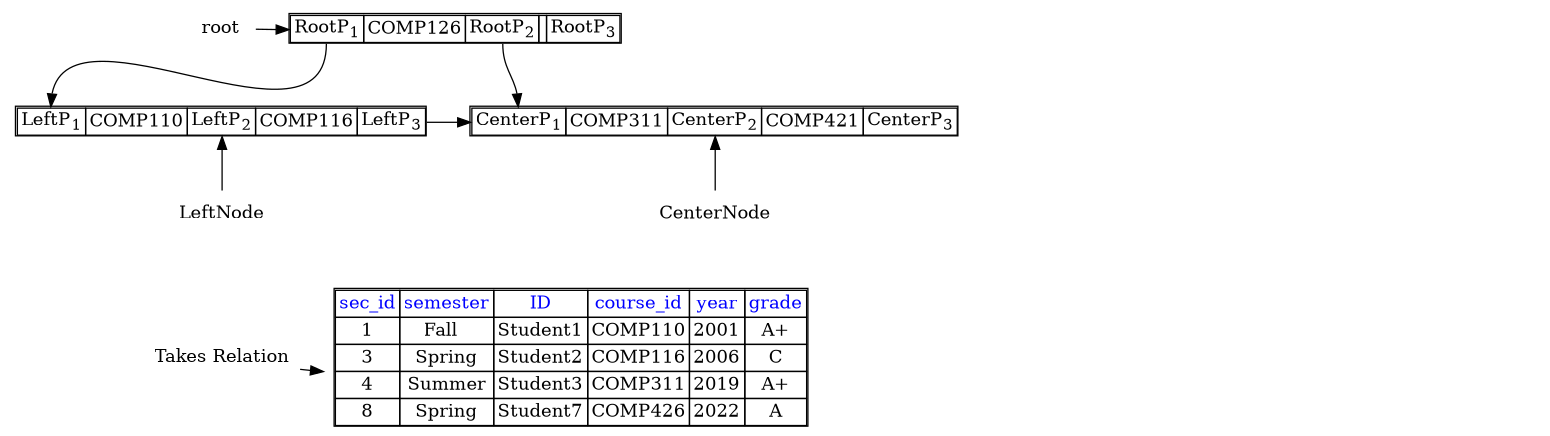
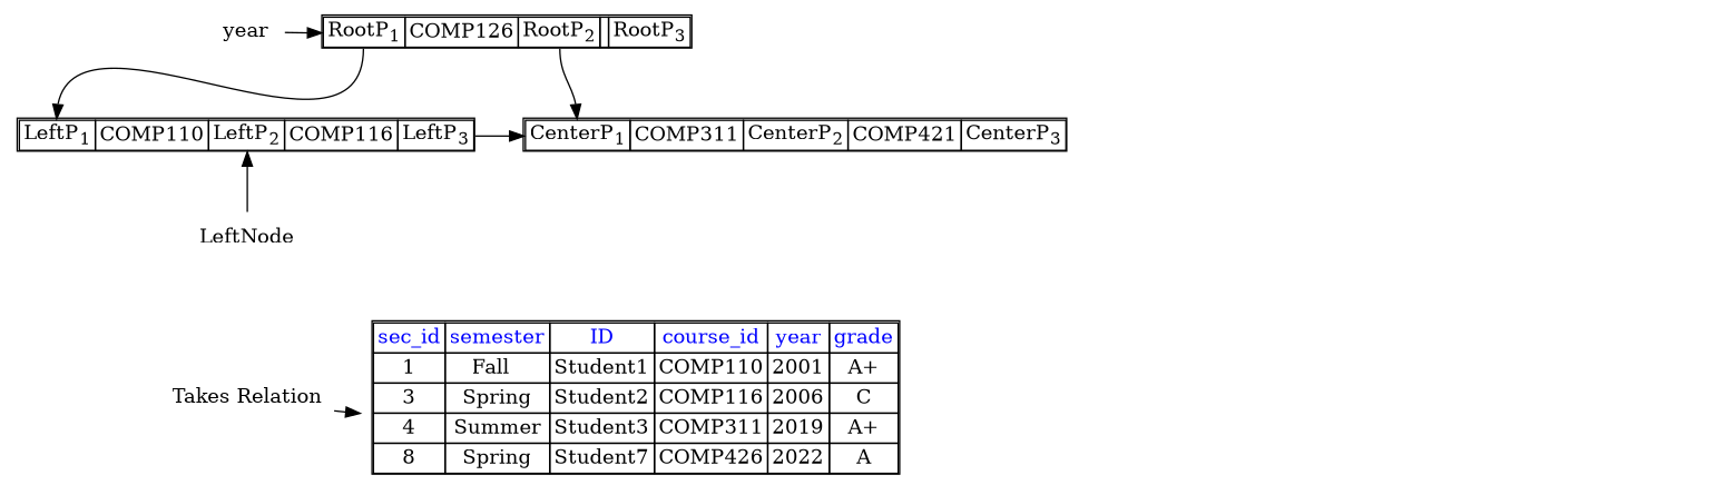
  digraph {
    splines=true
    node [shape=none]
    edge [style=invis]
    n1 [label=<<table border="1" cellborder="1" cellspacing="0">                     <tr>                         <td port="ptr1">RootP<sub>1</sub></td>                         <td port="key1">COMP126</td>                         <td port="ptr2">RootP<sub>2</sub></td>                         <td port="key2"></td>                         <td port="ptr3">RootP<sub>3</sub></td>                     </tr>                 </table>>]
-   n2 [label=root]
+   n2 [label=year]
    level1 [share=point style=invis shape=""]
    n4 [label=<<table border="1" cellborder="1" cellspacing="0">                     <tr>                         <td port="ptr1">LeftP<sub>1</sub></td>                         <td port="key1">COMP110</td>                         <td port="ptr2">LeftP<sub>2</sub></td>                         <td port="key2">COMP116</td>                         <td port="ptr3">LeftP<sub>3</sub></td>                     </tr>                 </table>>]
    n5 [label=<<table border="1" cellborder="1" cellspacing="0">                     <tr>                         <td port="ptr1">CenterP<sub>1</sub></td>                         <td port="key1">COMP311</td>                         <td port="ptr2">CenterP<sub>2</sub></td>                         <td port="key2">COMP421</td>                         <td port="ptr3">CenterP<sub>3</sub></td>                     </tr>                 </table>>]
    n6 [label=<<table border="1" cellborder="1" cellspacing="0">                     <tr>                         <td port="ptr1">RightP<sub>1</sub></td>                         <td port="key1">RightK<sub>1</sub></td>                         <td port="ptr2">RightP<sub>2</sub></td>                         <td port="key2">RightK<sub>2</sub></td>                         <td port="ptr3">RightP<sub>3</sub></td>                     </tr>                 </table>> style=invis]
    level2 [share=point style=invis shape=""]
    n8 [label=LeftNode]
-   n9 [label=CenterNode]
    level3 [share=point style=invis shape=""]
    n11 [label=<<table border="1" cellborder="1" cellspacing="0">                  <tr><td><font color="blue">sec_id</font></td>                      <td><font color="blue">semester</font></td>                      <td><font color="blue">ID</font></td>                      <td><font color="blue">course_id</font></td>                      <td><font color="blue">year</font></td>                      <td><font color="blue">grade</font></td>                      </tr>                  <tr><td>1</td><td>Fall  </td><td>Student1</td><td>COMP110</td><td>2001</td><td>A+</td></tr>                  <tr><td>3</td><td>Spring</td><td>Student2</td><td>COMP116</td><td>2006</td><td>C</td></tr>                  <tr><td>4</td><td>Summer</td><td>Student3</td><td>COMP311</td><td>2019</td><td port="4">A+</td></tr>                  <tr><td>8</td><td>Spring</td><td>Student7</td><td>COMP426</td><td>2022</td><td>A</td></tr>                 </table>>]
    n12 [label="Takes Relation"]
    level4 [share=point style=invis shape=""]
    subgraph sub_1 {
      rank=source
      n1
      n2
      level1
    }
    subgraph sub_2 {
      rank=same
      n4
      n5
      n6
      level2
    }
    subgraph sub_3 {
      rank=same
      n8
-     n9
      level3
    }
    subgraph sub_4 {
      rank=same
      n11
      n12
      level4
    }
    n1 -> n4 [headport="ptr1:n" tailport="ptr1:s" style=""]
    n1 -> n5 [headport="ptr1:n" tailport="ptr2:s" style=""]
    n2 -> n1 [headport=ptr1 style=""]
    n2 -> n4
    n4 -> n5 [headport=ptr1 tailport=ptr3]
    n4 -> n5 [headport="ptr1:w" tailport="ptr3:e" style=""]
    n4 -> n8
    n4 -> n12 [tailport=ptr1]
    n5 -> n6 [headport=ptr1 tailport=ptr3]
    n6 -> n11 [tailport=ptr1]
    n8 -> n4 [headport=ptr2]
    n8 -> n4 [headport="ptr2:s" tailport=n style=""]
    n8 -> n12
-   n9 -> n5 [headport=ptr2]
-   n9 -> n5 [headport="ptr2:s" tailport=n style=""]
    n12 -> n11 [style=""]
    n12 -> n11
  }
